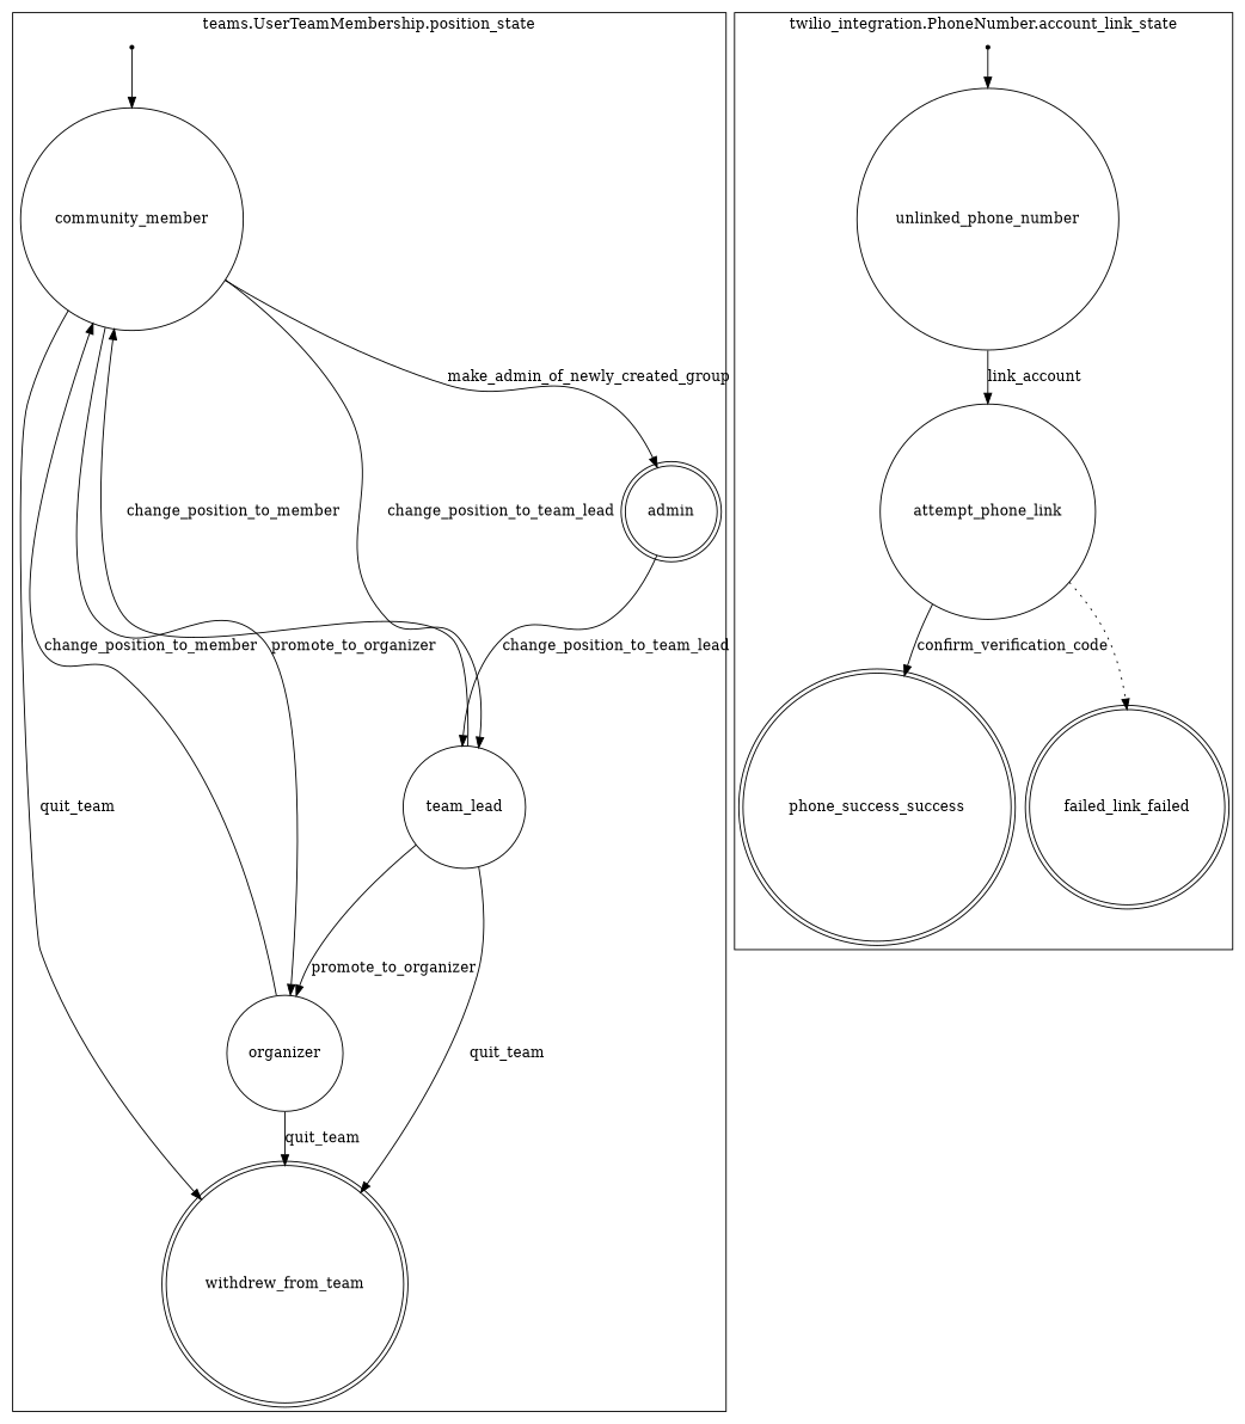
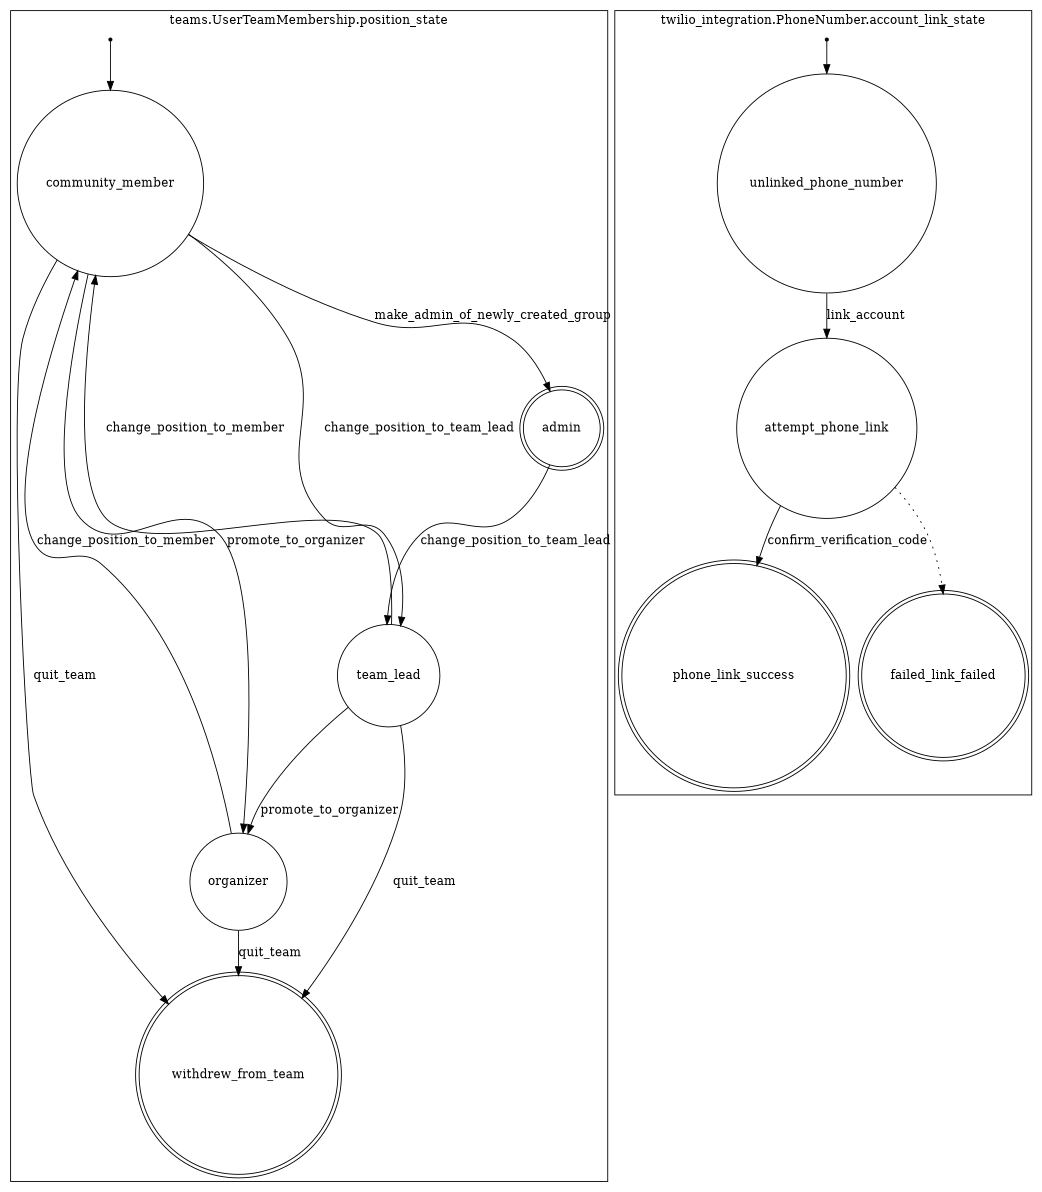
  digraph {
    fontname="DejaVu Serif"
    node [fontname="DejaVu Serif" shape=circle]
    edge [fontname="DejaVu Serif"]
    n1 [label=withdrew_from_team shape=doublecircle]
    n2 [label=admin shape=doublecircle]
    n3 [label=community_member]
    n4 [label=team_lead]
    n5 [label=organizer]
    "teams.user_team_membership.position_state._initial" [shape=point]
-   n7 [label=phone_success_success shape=doublecircle]
+   n7 [label=phone_link_success shape=doublecircle]
    n8 [label=failed_link_failed shape=doublecircle]
    n9 [label=attempt_phone_link]
    n10 [label=unlinked_phone_number]
    "twilio_integration.phone_number.account_link_state._initial" [shape=point]
    subgraph cluster_1 {
      label="teams.UserTeamMembership.position_state"
      n1
      n2
      n3
      n4
      n5
      "teams.user_team_membership.position_state._initial"
    }
    subgraph cluster_2 {
      label="twilio_integration.PhoneNumber.account_link_state"
      n7
      n8
      n9
      n10
      "twilio_integration.phone_number.account_link_state._initial"
    }
    n2 -> n4 [label=change_position_to_team_lead]
    n3 -> n1 [label=quit_team]
    n3 -> n2 [label=make_admin_of_newly_created_group]
    n3 -> n4 [label=change_position_to_team_lead]
    n3 -> n5 [label=promote_to_organizer]
    n4 -> n1 [label=quit_team]
    n4 -> n3 [label=change_position_to_member]
    n4 -> n5 [label=promote_to_organizer]
    n5 -> n1 [label=quit_team]
    n5 -> n3 [label=change_position_to_member]
    "teams.user_team_membership.position_state._initial" -> n3
    n9 -> n7 [label=confirm_verification_code]
    n9 -> n8 [style=dotted]
    n10 -> n9 [label=link_account]
    "twilio_integration.phone_number.account_link_state._initial" -> n10
  }
